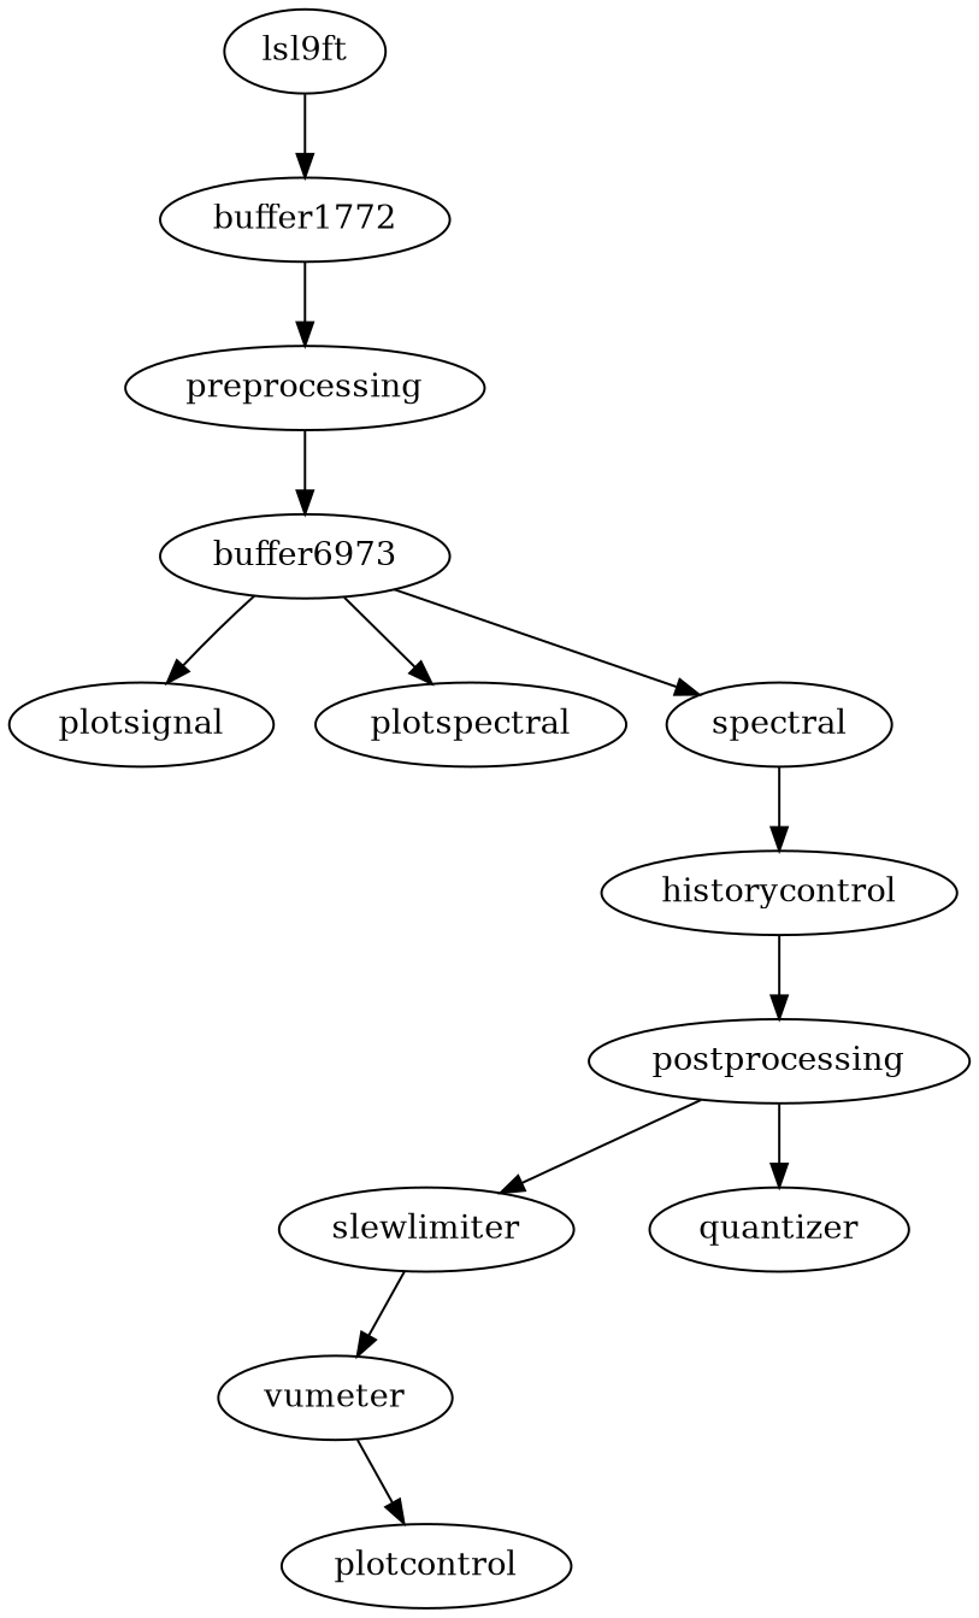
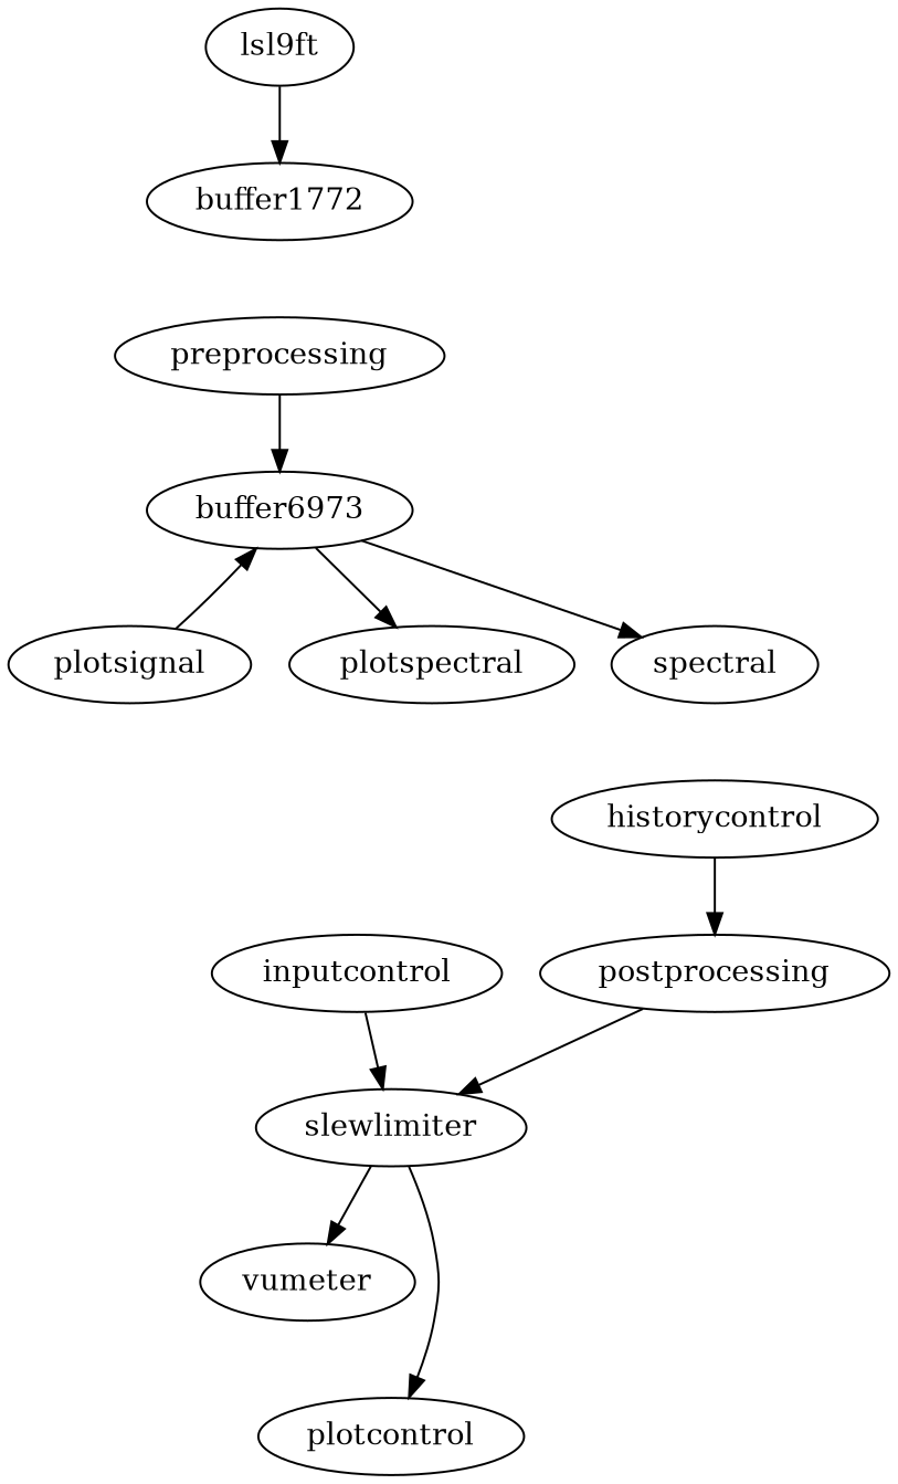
  digraph {
    n1 [label=lsl9ft]
    n2 [label=buffer1772]
    preprocessing
    n4 [label=buffer6973]
    plotsignal
    plotspectral
    spectral
    historycontrol
+   inputcontrol
    slewlimiter
    postprocessing
    vumeter
    plotcontrol
-   quantizer
    n1 -> n2
-   n2 -> preprocessing
    preprocessing -> n4
-   n4 -> plotsignal
+   plotsignal -> n4
    n4 -> plotspectral
    n4 -> spectral
-   spectral -> historycontrol
    historycontrol -> postprocessing
+   inputcontrol -> slewlimiter
    slewlimiter -> vumeter
-   vumeter -> plotcontrol
+   slewlimiter -> plotcontrol
    postprocessing -> slewlimiter
-   postprocessing -> quantizer
  }
